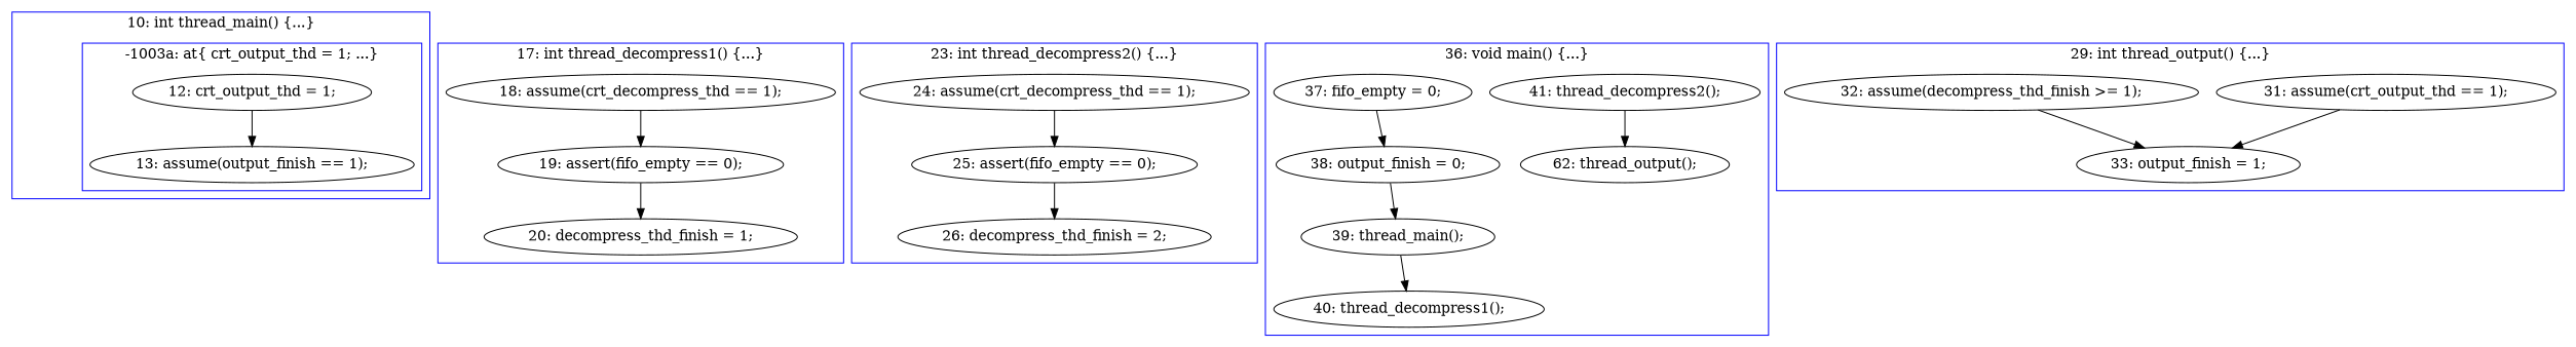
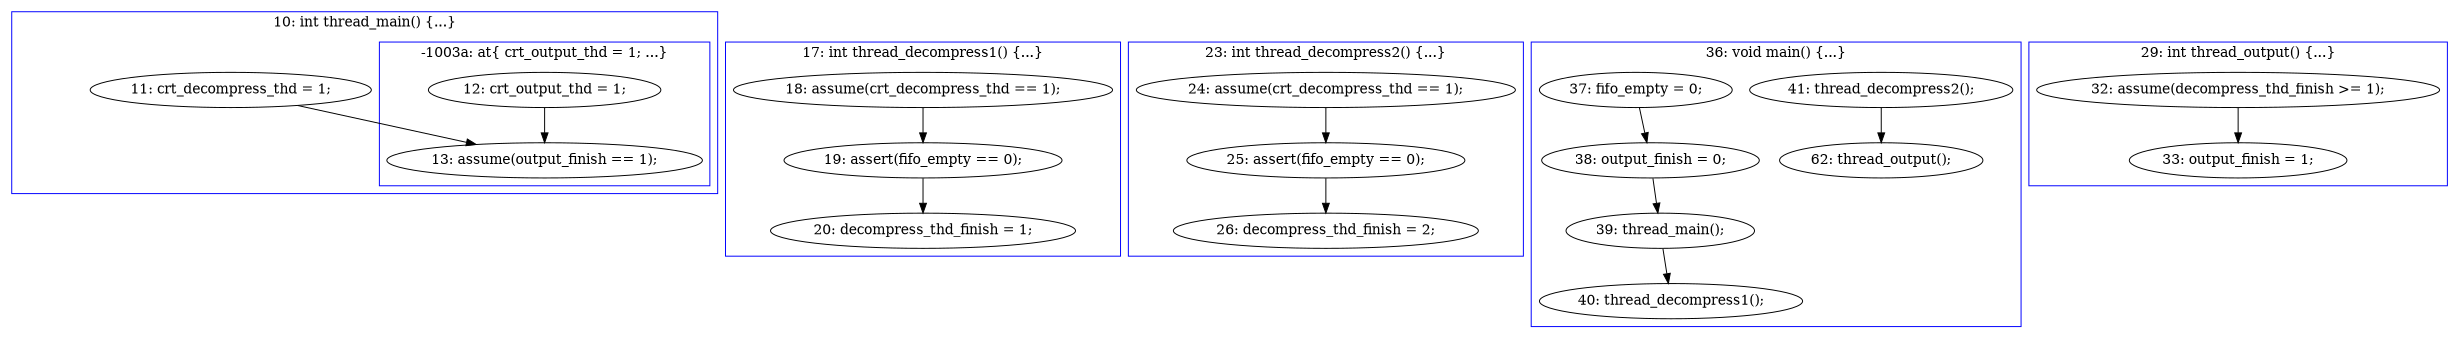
  digraph {
    compound=true
    n1 [label="12: crt_output_thd = 1;"]
    n2 [label="13: assume(output_finish == 1);"]
+   n3 [label="11: crt_decompress_thd = 1;"]
    n4 [label=" " style=invisible]
    n5 [label="19: assert(fifo_empty == 0);"]
    n6 [label="20: decompress_thd_finish = 1;"]
    n7 [label="18: assume(crt_decompress_thd == 1);"]
    n8 [label="24: assume(crt_decompress_thd == 1);"]
    n9 [label="25: assert(fifo_empty == 0);"]
    n10 [label="26: decompress_thd_finish = 2;"]
    n11 [label="38: output_finish = 0;"]
    n12 [label="39: thread_main();"]
    n13 [label="41: thread_decompress2();"]
    n14 [label="62: thread_output();"]
    n15 [label="40: thread_decompress1();"]
    n16 [label="37: fifo_empty = 0;"]
    n17 [label="33: output_finish = 1;"]
-   n18 [label="31: assume(crt_output_thd == 1);"]
    n19 [label="32: assume(decompress_thd_finish >= 1);"]
    subgraph cluster_1 {
      color=blue
      label="10: int thread_main() {...}"
+     n3
      n4
      subgraph cluster_2 {
        color=blue
        label="-1003a: at{ crt_output_thd = 1; ...}"
        n1
        n2
      }
    }
    subgraph cluster_3 {
      color=blue
      label="17: int thread_decompress1() {...}"
      n5
      n6
      n7
    }
    subgraph cluster_4 {
      color=blue
      label="23: int thread_decompress2() {...}"
      n8
      n9
      n10
    }
    subgraph cluster_5 {
      color=blue
      label="36: void main() {...}"
      n11
      n12
      n13
      n14
      n15
      n16
    }
    subgraph cluster_6 {
      color=blue
      label="29: int thread_output() {...}"
      n17
-     n18
      n19
    }
    n1 -> n2
+   n3 -> n2
    n5 -> n6
    n7 -> n5
    n8 -> n9
    n9 -> n10
    n11 -> n12
    n12 -> n15
    n13 -> n14
    n16 -> n11
-   n18 -> n17
    n19 -> n17
  }
